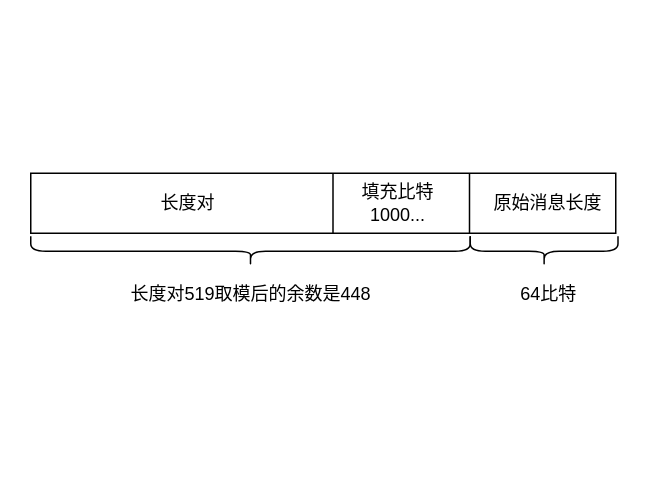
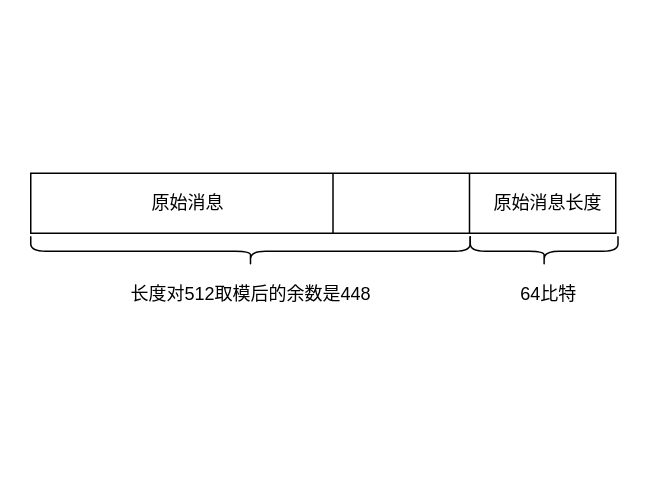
  <mxCell id="0" />
  <mxCell id="1" parent="0" />
  <mxCell id="2" value="" style="rounded=0;whiteSpace=wrap;html=1;" vertex="1" parent="1"><mxGeometry x="20" y="115" width="390" height="40" as="geometry" /></mxCell>
  <mxCell id="3" value="" style="endArrow=none;html=1;entryX=0.25;entryY=0;entryDx=0;entryDy=0;exitX=0.25;exitY=1;exitDx=0;exitDy=0;" edge="1" parent="1"><mxGeometry width="50" height="50" relative="1" as="geometry"><mxPoint x="221.5" y="155" as="sourcePoint" /><mxPoint x="221.5" y="115" as="targetPoint" /></mxGeometry></mxCell>
  <mxCell id="4" value="" style="endArrow=none;html=1;entryX=0.75;entryY=0;entryDx=0;entryDy=0;exitX=0.75;exitY=1;exitDx=0;exitDy=0;" edge="1" parent="1" source="2" target="2"><mxGeometry width="50" height="50" relative="1" as="geometry"><mxPoint x="205.5" y="165" as="sourcePoint" /><mxPoint x="205.5" y="125" as="targetPoint" /></mxGeometry></mxCell>
  <mxCell id="5" value="原始消息长度" style="text;html=1;strokeColor=none;fillColor=none;align=center;verticalAlign=middle;whiteSpace=wrap;rounded=0;" vertex="1" parent="1"><mxGeometry x="320" y="130" width="90" height="10" as="geometry" /></mxCell>
- <mxCell id="6" value="填充比特&lt;br&gt;1000..." style="text;html=1;strokeColor=none;fillColor=none;align=center;verticalAlign=middle;whiteSpace=wrap;rounded=0;" vertex="1" parent="1"><mxGeometry x="240" y="125" width="50" height="20" as="geometry" /></mxCell>
  <mxCell id="7" value="64比特" style="text;html=1;strokeColor=none;fillColor=none;align=center;verticalAlign=middle;whiteSpace=wrap;rounded=0;" vertex="1" parent="1"><mxGeometry x="339.5" y="186" width="51" height="20" as="geometry" /></mxCell>
- <mxCell id="8" value="长度对" style="text;html=1;strokeColor=none;fillColor=none;align=center;verticalAlign=middle;whiteSpace=wrap;rounded=0;" vertex="1" parent="1"><mxGeometry x="92" y="125" width="66" height="20" as="geometry" /></mxCell>
+ <mxCell id="8" value="原始消息" style="text;html=1;strokeColor=none;fillColor=none;align=center;verticalAlign=middle;whiteSpace=wrap;rounded=0;" vertex="1" parent="1"><mxGeometry x="92" y="125" width="66" height="20" as="geometry" /></mxCell>
  <mxCell id="9" value="" style="shape=curlyBracket;whiteSpace=wrap;html=1;rounded=1;flipH=1;rotation=90;size=0.5;" vertex="1" parent="1"><mxGeometry x="156.5" y="20.5" width="20" height="293" as="geometry" /></mxCell>
  <mxCell id="10" value="" style="shape=curlyBracket;whiteSpace=wrap;html=1;rounded=1;flipH=1;rotation=90;size=0.5;" vertex="1" parent="1"><mxGeometry x="352.25" y="117.75" width="20" height="98.5" as="geometry" /></mxCell>
- <mxCell id="11" value="长度对519取模后的余数是448" style="text;html=1;strokeColor=none;fillColor=none;align=center;verticalAlign=middle;whiteSpace=wrap;rounded=0;" vertex="1" parent="1"><mxGeometry x="77.75" y="186" width="177.5" height="20" as="geometry" /></mxCell>
+ <mxCell id="11" value="长度对512取模后的余数是448" style="text;html=1;strokeColor=none;fillColor=none;align=center;verticalAlign=middle;whiteSpace=wrap;rounded=0;" vertex="1" parent="1"><mxGeometry x="77.75" y="186" width="177.5" height="20" as="geometry" /></mxCell>
